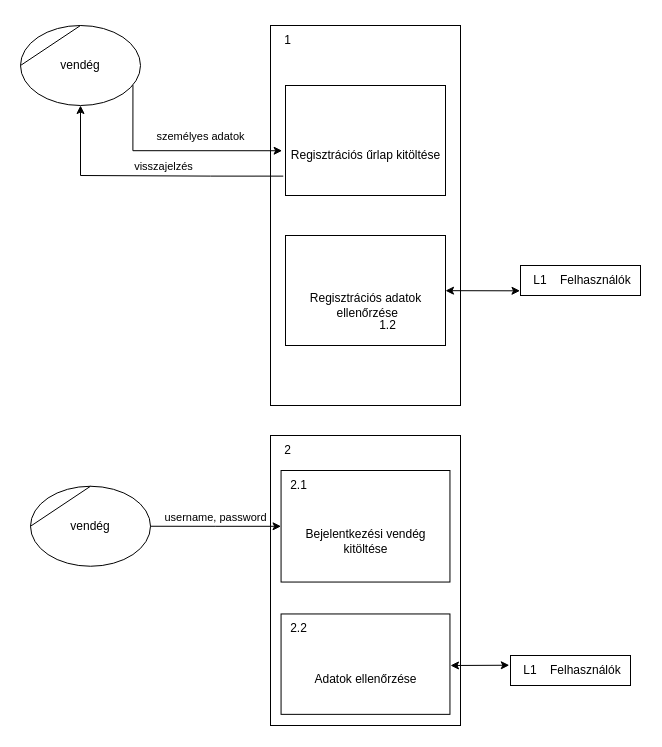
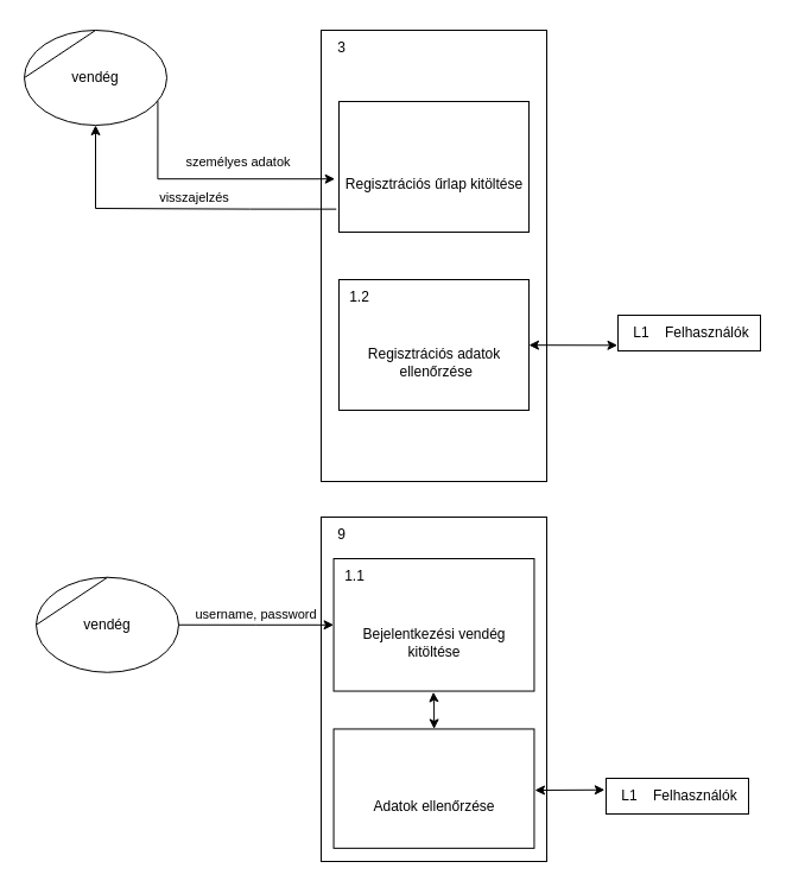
  <mxCell id="0" />
  <mxCell id="1" parent="0" />
  <mxCell id="2" value="vendég" style="shape=stencil(tZRtjoMgEIZPw98GJR6gYXfvQe10nZQCAbYft99RNKlW7GajiTGZeeXhnZGBCRka5YCVvGHig5VlwTm9Kb5NYhUc1DElr8qjOmhISojenuGGx9gz0DTgMbaq+GR8T9+0j5C1NYYgaE0YKU86wRQaWsvvCdZv/xhFjvgXiOB7kynLyq+/Y3fVNuBiI79j7OB+db/rgceOi61+3Grg4v9YISmTO9xCHlR9/vb2xxxnzYDW6AK8OfLTeZzO66ynzM5CnqyHBUsn1DqN9UITnWoH/kUY5Iu9PtVUzRY1jx4IGk22K9UioSs+44+uvFxl3bKX1nTZdE12iV8=);whiteSpace=wrap;html=1;" vertex="1" parent="1"><mxGeometry x="20" y="25" width="120" height="80" as="geometry" /></mxCell>
  <mxCell id="3" value="" style="html=1;dashed=0;whitespace=wrap;shape=mxgraph.dfd.process;align=center;container=1;collapsible=0;spacingTop=30;" vertex="1" parent="1"><mxGeometry x="270" y="25" width="190" height="380" as="geometry" /></mxCell>
- <mxCell id="4" value="1" style="text;html=1;strokeColor=none;fillColor=none;align=center;verticalAlign=middle;whiteSpace=wrap;rounded=0;movable=0;resizable=0;rotatable=0;cloneable=0;deletable=0;connectable=0;allowArrows=0;pointerEvents=1;" vertex="1" parent="3"><mxGeometry width="35" height="30" as="geometry" /></mxCell>
+ <mxCell id="4" value="3" style="text;html=1;strokeColor=none;fillColor=none;align=center;verticalAlign=middle;whiteSpace=wrap;rounded=0;movable=0;resizable=0;rotatable=0;cloneable=0;deletable=0;connectable=0;allowArrows=0;pointerEvents=1;" vertex="1" parent="3"><mxGeometry width="35" height="30" as="geometry" /></mxCell>
  <mxCell id="5" value="" style="text;html=1;strokeColor=none;fillColor=none;align=left;verticalAlign=middle;whiteSpace=wrap;rounded=0;movable=0;resizable=0;connectable=0;allowArrows=0;rotatable=0;cloneable=0;deletable=0;spacingLeft=6;autosize=1;resizeWidth=0;" vertex="1" parent="3"><mxGeometry x="35" y="-5" width="50" height="40" as="geometry" /></mxCell>
  <mxCell id="6" value="Regisztrációs űrlap kitöltése" style="html=1;dashed=0;whitespace=wrap;shape=mxgraph.dfd.process2;align=center;container=1;collapsible=0;spacingTop=30;" vertex="1" parent="3"><mxGeometry x="15" y="60" width="160" height="110" as="geometry" /></mxCell>
  <mxCell id="7" value="" style="text;strokeColor=none;fillColor=none;align=left;verticalAlign=middle;whiteSpace=wrap;rounded=0;autosize=1;connectable=0;allowArrows=0;movable=0;resizable=0;rotatable=0;deletable=0;cloneable=0;spacingLeft=6;fontStyle=0;html=1;" vertex="1" parent="6"><mxGeometry x="35" y="-5" width="50" height="40" as="geometry" /></mxCell>
  <mxCell id="8" value="Regisztrációs adatok&lt;br&gt;&amp;nbsp;ellenőrzése" style="html=1;dashed=0;whitespace=wrap;shape=mxgraph.dfd.process2;align=center;container=1;collapsible=0;spacingTop=30;" vertex="1" parent="3"><mxGeometry x="15" y="210" width="160" height="110" as="geometry" /></mxCell>
- <mxCell id="9" value="1.2" style="text;html=1;strokeColor=none;fillColor=none;align=center;verticalAlign=middle;whiteSpace=wrap;rounded=0;connectable=0;allowArrows=0;editable=1;movable=0;resizable=0;rotatable=0;deletable=0;locked=0;cloneable=0;" vertex="1" parent="8"><mxGeometry x="85" y="75" width="35" height="30" as="geometry" /></mxCell>
+ <mxCell id="9" value="1.2" style="text;html=1;strokeColor=none;fillColor=none;align=center;verticalAlign=middle;whiteSpace=wrap;rounded=0;connectable=0;allowArrows=0;editable=1;movable=0;resizable=0;rotatable=0;deletable=0;locked=0;cloneable=0;" vertex="1" parent="8"><mxGeometry width="35" height="30" as="geometry" /></mxCell>
  <mxCell id="10" value="" style="text;strokeColor=none;fillColor=none;align=left;verticalAlign=middle;whiteSpace=wrap;rounded=0;autosize=1;connectable=0;allowArrows=0;movable=0;resizable=0;rotatable=0;deletable=0;cloneable=0;spacingLeft=6;fontStyle=0;html=1;" vertex="1" parent="8"><mxGeometry x="35" y="-5" width="50" height="40" as="geometry" /></mxCell>
  <mxCell id="11" value="személyes adatok" style="endArrow=classic;html=1;rounded=0;verticalAlign=bottom;entryX=-0.021;entryY=0.593;entryDx=0;entryDy=0;entryPerimeter=0;edgeStyle=orthogonalEdgeStyle;exitX=0.937;exitY=0.745;exitDx=0;exitDy=0;exitPerimeter=0;" edge="1" parent="1" source="2" target="6"><mxGeometry x="0.24" y="5" width="50" height="50" relative="1" as="geometry"><mxPoint x="110" y="55" as="sourcePoint" /><mxPoint x="230" y="55" as="targetPoint" /><mxPoint as="offset" /><Array as="points"><mxPoint x="132" y="150" /></Array></mxGeometry></mxCell>
  <mxCell id="12" value="visszajelzés&lt;br&gt;" style="endArrow=classic;html=1;rounded=0;verticalAlign=bottom;edgeStyle=orthogonalEdgeStyle;entryX=0.5;entryY=1;entryDx=0;entryDy=0;startArrow=none;startFill=0;exitX=-0.014;exitY=0.824;exitDx=0;exitDy=0;exitPerimeter=0;" edge="1" parent="1" source="6" target="2"><mxGeometry x="-0.123" width="50" height="50" relative="1" as="geometry"><mxPoint x="210" y="195" as="sourcePoint" /><mxPoint x="110" y="65" as="targetPoint" /><mxPoint as="offset" /><Array as="points"><mxPoint x="210" y="176" /><mxPoint x="50" y="175" /></Array></mxGeometry></mxCell>
  <mxCell id="13" value="Felhasználók" style="html=1;dashed=0;whitespace=wrap;shape=mxgraph.dfd.dataStoreID2;align=left;spacingLeft=38;container=1;collapsible=0;" vertex="1" parent="1"><mxGeometry x="520" y="265" width="120" height="30" as="geometry" /></mxCell>
  <mxCell id="14" value="L1" style="text;html=1;strokeColor=none;fillColor=none;align=center;verticalAlign=middle;whiteSpace=wrap;rounded=0;connectable=0;allowArrows=0;movable=0;resizable=0;rotatable=0;cloneable=0;deletable=0;" vertex="1" parent="13"><mxGeometry x="5" width="30" height="30" as="geometry" /></mxCell>
  <mxCell id="15" value="&lt;br&gt;" style="endArrow=classic;startArrow=classic;html=1;rounded=0;verticalAlign=bottom;entryX=-0.004;entryY=0.844;entryDx=0;entryDy=0;entryPerimeter=0;" edge="1" parent="1" target="13" source="8"><mxGeometry width="50" height="50" relative="1" as="geometry"><mxPoint x="450" y="285" as="sourcePoint" /><mxPoint x="450" y="65" as="targetPoint" /></mxGeometry></mxCell>
  <mxCell id="16" value="vendég" style="shape=stencil(tZRtjoMgEIZPw98GJR6gYXfvQe10nZQCAbYft99RNKlW7GajiTGZeeXhnZGBCRka5YCVvGHig5VlwTm9Kb5NYhUc1DElr8qjOmhISojenuGGx9gz0DTgMbaq+GR8T9+0j5C1NYYgaE0YKU86wRQaWsvvCdZv/xhFjvgXiOB7kynLyq+/Y3fVNuBiI79j7OB+db/rgceOi61+3Grg4v9YISmTO9xCHlR9/vb2xxxnzYDW6AK8OfLTeZzO66ynzM5CnqyHBUsn1DqN9UITnWoH/kUY5Iu9PtVUzRY1jx4IGk22K9UioSs+44+uvFxl3bKX1nTZdE12iV8=);whiteSpace=wrap;html=1;" vertex="1" parent="1"><mxGeometry x="30" y="485.76" width="120" height="80" as="geometry" /></mxCell>
  <mxCell id="17" value="" style="html=1;dashed=0;whitespace=wrap;shape=mxgraph.dfd.process;align=center;container=1;collapsible=0;spacingTop=30;" vertex="1" parent="1"><mxGeometry x="270" y="435" width="190" height="290" as="geometry" /></mxCell>
- <mxCell id="18" value="2" style="text;html=1;strokeColor=none;fillColor=none;align=center;verticalAlign=middle;whiteSpace=wrap;rounded=0;movable=0;resizable=0;rotatable=0;cloneable=0;deletable=0;connectable=0;allowArrows=0;pointerEvents=1;" vertex="1" parent="17"><mxGeometry width="35" height="30" as="geometry" /></mxCell>
+ <mxCell id="18" value="9" style="text;html=1;strokeColor=none;fillColor=none;align=center;verticalAlign=middle;whiteSpace=wrap;rounded=0;movable=0;resizable=0;rotatable=0;cloneable=0;deletable=0;connectable=0;allowArrows=0;pointerEvents=1;" vertex="1" parent="17"><mxGeometry width="35" height="30" as="geometry" /></mxCell>
  <mxCell id="19" value="" style="text;html=1;strokeColor=none;fillColor=none;align=left;verticalAlign=middle;whiteSpace=wrap;rounded=0;movable=0;resizable=0;connectable=0;allowArrows=0;rotatable=0;cloneable=0;deletable=0;spacingLeft=6;autosize=1;resizeWidth=0;" vertex="1" parent="17"><mxGeometry x="35" y="-5" width="50" height="40" as="geometry" /></mxCell>
  <mxCell id="20" value="Bejelentkezési vendég&lt;br&gt;kitöltése" style="html=1;dashed=0;whitespace=wrap;shape=mxgraph.dfd.process2;align=center;container=1;collapsible=0;spacingTop=30;" vertex="1" parent="17"><mxGeometry x="10.556" y="34.995" width="168.889" height="111.538" as="geometry" /></mxCell>
- <mxCell id="21" value="2.1" style="text;html=1;strokeColor=none;fillColor=none;align=center;verticalAlign=middle;whiteSpace=wrap;rounded=0;connectable=0;allowArrows=0;editable=1;movable=0;resizable=0;rotatable=0;deletable=0;locked=0;cloneable=0;" vertex="1" parent="20"><mxGeometry width="35" height="30" as="geometry" /></mxCell>
+ <mxCell id="21" value="1.1" style="text;html=1;strokeColor=none;fillColor=none;align=center;verticalAlign=middle;whiteSpace=wrap;rounded=0;connectable=0;allowArrows=0;editable=1;movable=0;resizable=0;rotatable=0;deletable=0;locked=0;cloneable=0;" vertex="1" parent="20"><mxGeometry width="35" height="30" as="geometry" /></mxCell>
  <mxCell id="22" value="" style="text;strokeColor=none;fillColor=none;align=left;verticalAlign=middle;whiteSpace=wrap;rounded=0;autosize=1;connectable=0;allowArrows=0;movable=0;resizable=0;rotatable=0;deletable=0;cloneable=0;spacingLeft=6;fontStyle=0;html=1;" vertex="1" parent="20"><mxGeometry x="35" y="-5" width="50" height="40" as="geometry" /></mxCell>
+ <mxCell id="23" style="edgeStyle=orthogonalEdgeStyle;rounded=0;orthogonalLoop=1;jettySize=auto;html=1;entryX=0.497;entryY=1.007;entryDx=0;entryDy=0;entryPerimeter=0;startArrow=classic;startFill=1;" edge="1" parent="17" source="24" target="20"><mxGeometry relative="1" as="geometry" /></mxCell>
  <mxCell id="24" value="Adatok ellenőrzése" style="html=1;dashed=0;whitespace=wrap;shape=mxgraph.dfd.process2;align=center;container=1;collapsible=0;spacingTop=30;" vertex="1" parent="17"><mxGeometry x="10.556" y="178.462" width="168.889" height="100.385" as="geometry" /></mxCell>
- <mxCell id="25" value="2.2" style="text;html=1;strokeColor=none;fillColor=none;align=center;verticalAlign=middle;whiteSpace=wrap;rounded=0;connectable=0;allowArrows=0;editable=1;movable=0;resizable=0;rotatable=0;deletable=0;locked=0;cloneable=0;" vertex="1" parent="24"><mxGeometry width="35" height="30" as="geometry" /></mxCell>
  <mxCell id="26" value="" style="text;strokeColor=none;fillColor=none;align=left;verticalAlign=middle;whiteSpace=wrap;rounded=0;autosize=1;connectable=0;allowArrows=0;movable=0;resizable=0;rotatable=0;deletable=0;cloneable=0;spacingLeft=6;fontStyle=0;html=1;" vertex="1" parent="24"><mxGeometry x="35" y="-5" width="50" height="40" as="geometry" /></mxCell>
  <mxCell id="27" value="username, password" style="endArrow=classic;html=1;rounded=0;verticalAlign=bottom;exitX=1;exitY=0.5;exitDx=0;exitDy=0;edgeStyle=orthogonalEdgeStyle;" edge="1" parent="1" source="16" target="20"><mxGeometry width="50" height="50" relative="1" as="geometry"><mxPoint x="150" y="484.66" as="sourcePoint" /><mxPoint x="270" y="484.66" as="targetPoint" /><mxPoint as="offset" /></mxGeometry></mxCell>
  <mxCell id="28" value="Felhasználók" style="html=1;dashed=0;whitespace=wrap;shape=mxgraph.dfd.dataStoreID2;align=left;spacingLeft=38;container=1;collapsible=0;" vertex="1" parent="1"><mxGeometry x="510" y="655" width="120" height="30" as="geometry" /></mxCell>
  <mxCell id="29" value="L1" style="text;html=1;strokeColor=none;fillColor=none;align=center;verticalAlign=middle;whiteSpace=wrap;rounded=0;connectable=0;allowArrows=0;movable=0;resizable=0;rotatable=0;cloneable=0;deletable=0;" vertex="1" parent="28"><mxGeometry x="5" width="30" height="30" as="geometry" /></mxCell>
  <mxCell id="30" value="&lt;br&gt;" style="endArrow=classic;startArrow=classic;html=1;rounded=0;verticalAlign=bottom;entryX=-0.01;entryY=0.324;entryDx=0;entryDy=0;entryPerimeter=0;" edge="1" parent="1" target="28"><mxGeometry width="50" height="50" relative="1" as="geometry"><mxPoint x="450" y="665" as="sourcePoint" /><mxPoint x="530" y="495" as="targetPoint" /></mxGeometry></mxCell>
